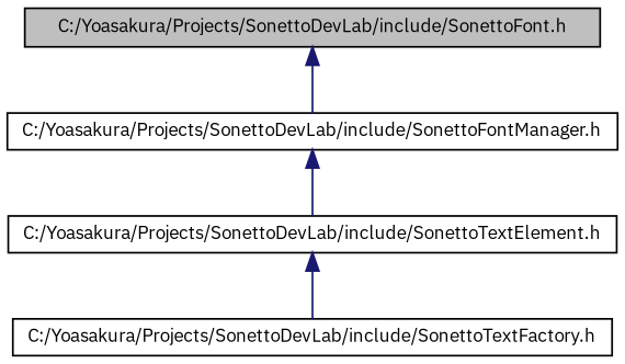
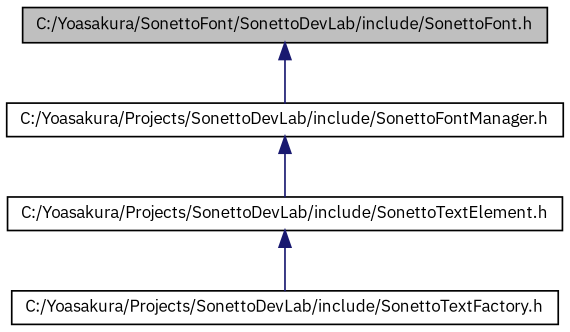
  digraph {
    fontname="IBM Plex Sans"
    node [color=black fontname="IBM Plex Sans" fontsize=10 shape=record]
    edge [color=midnightblue dir=back fontname="IBM Plex Sans" fontsize=10 labelfontname="FreeSans.ttf" labelfontsize=10 style=solid]
-   n1 [fillcolor=grey75 fontcolor=black height=0.2 label="C:/Yoasakura/Projects/SonettoDevLab/include/SonettoFont.h" style=filled width=0.4]
+   n1 [fillcolor=grey75 fontcolor=black height=0.2 label="C:/Yoasakura/SonettoFont/SonettoDevLab/include/SonettoFont.h" style=filled width=0.4]
    n2 [height=0.2 label="C:/Yoasakura/Projects/SonettoDevLab/include/SonettoFontManager.h" width=0.4]
    n3 [height=0.2 label="C:/Yoasakura/Projects/SonettoDevLab/include/SonettoTextElement.h" width=0.4]
    n4 [height=0.2 label="C:/Yoasakura/Projects/SonettoDevLab/include/SonettoTextFactory.h" width=0.4]
    n1 -> n2
    n2 -> n3
    n3 -> n4
  }
